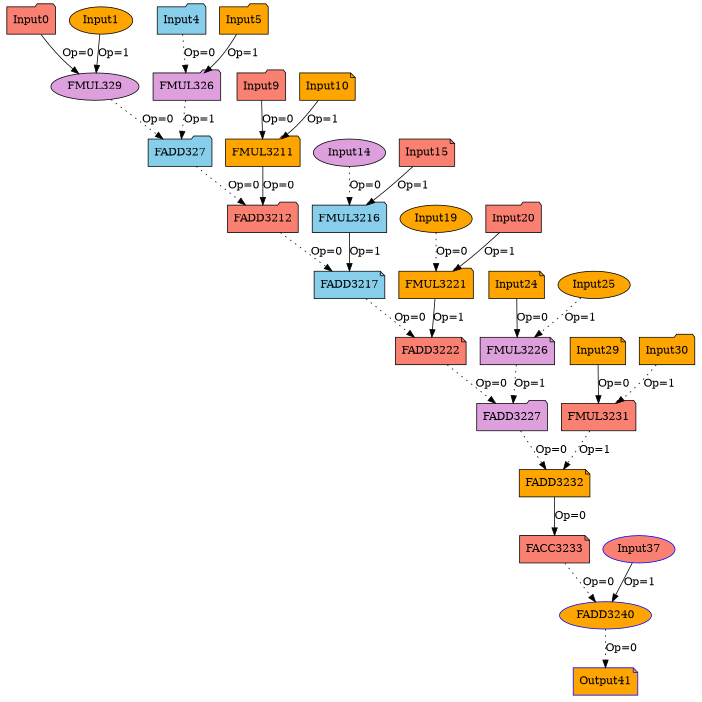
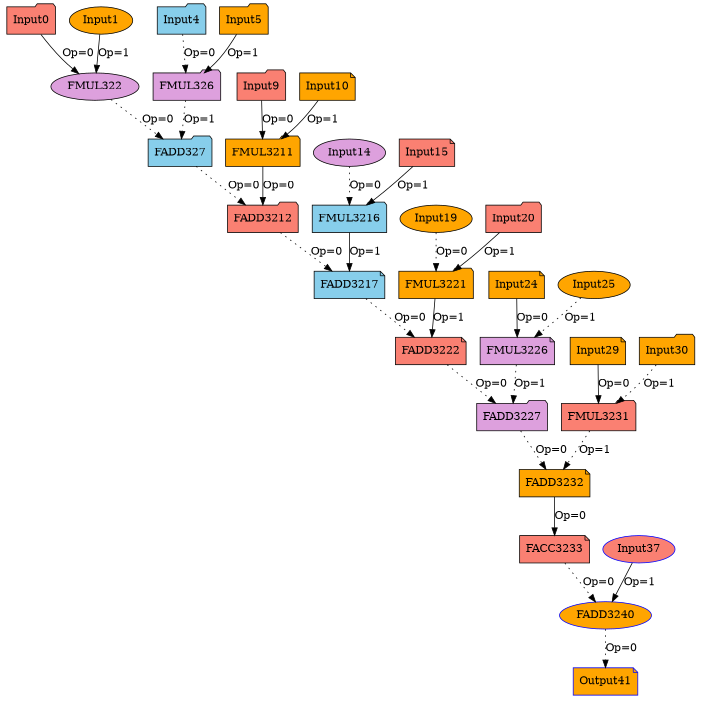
  digraph {
    node [color=black fillcolor=orange opcode=Input shape=folder style=filled]
    edge [color=black operand=0 style=dotted]
    Input0 [fillcolor=salmon offset="0,0" pattern="144,7,144,3,-2876,29" ref_name=conv2d_kernel_0_1]
-   FMUL322 [fillcolor=plum opcode=FMUL32 shape=ellipse label=FMUL329]
+   FMUL322 [fillcolor=plum opcode=FMUL32 shape=ellipse]
    FADD327 [fillcolor=skyblue opcode=FADD32]
    Input1 [offset="0,0" pattern="28,7,28,3,-560,29" ref_name=conv2d_kernel_0_2 shape=ellipse]
    FADD3212 [fillcolor=salmon opcode=FADD32]
    Input4 [fillcolor=skyblue offset="0,4" pattern="144,7,144,3,-2876,29" ref_name=conv2d_kernel_0_1]
    FMUL326 [fillcolor=plum opcode=FMUL32]
    Input5 [offset="0,4" pattern="28,7,28,3,-560,29" ref_name=conv2d_kernel_0_2]
    FADD3217 [fillcolor=skyblue opcode=FADD32 shape=note]
    Input9 [fillcolor=salmon offset="0,8" pattern="144,7,144,3,-2876,29" ref_name=conv2d_kernel_0_1]
    FMUL3211 [opcode=FMUL32]
    Input10 [offset="0,8" pattern="28,7,28,3,-560,29" ref_name=conv2d_kernel_0_2 shape=note]
    FADD3222 [fillcolor=salmon opcode=FADD32 shape=note]
    Input14 [fillcolor=plum offset="0,12" pattern="144,7,144,3,-2876,29" ref_name=conv2d_kernel_0_1 shape=ellipse]
    FMUL3216 [fillcolor=skyblue opcode=FMUL32]
    Input15 [fillcolor=salmon offset="0,12" pattern="28,7,28,3,-560,29" ref_name=conv2d_kernel_0_2 shape=note]
    FADD3227 [fillcolor=plum opcode=FADD32]
    Input19 [offset="0,16" pattern="144,7,144,3,-2876,29" ref_name=conv2d_kernel_0_1 shape=ellipse]
    FMUL3221 [opcode=FMUL32]
    Input20 [fillcolor=salmon offset="0,16" pattern="28,7,28,3,-560,29" ref_name=conv2d_kernel_0_2]
    FADD3232 [opcode=FADD32 shape=note]
    Input24 [offset="0,20" pattern="144,7,144,3,-2876,29" ref_name=conv2d_kernel_0_1 shape=note]
    FMUL3226 [fillcolor=plum opcode=FMUL32 shape=note]
    Input25 [offset="0,20" pattern="28,7,28,3,-560,29" ref_name=conv2d_kernel_0_2 shape=ellipse]
    FACC3233 [acc_first=1 acc_params="0,21,1,1" fillcolor=salmon opcode=FACC32 shape=note]
    Input29 [offset="0,24" pattern="144,7,144,3,-2876,29" ref_name=conv2d_kernel_0_1 shape=note]
    FMUL3231 [fillcolor=salmon opcode=FMUL32]
    Input30 [offset="0,24" pattern="28,7,28,3,-560,29" ref_name=conv2d_kernel_0_2]
    FADD3240 [color=blue opcode=FADD32 shape=ellipse]
    Output41 [color=blue offset="0,0" opcode=Output pattern="0,7,0,3,4,29" ref_name=conv2d_kernel_0_3 shape=note]
    Input37 [color=blue fillcolor=salmon offset="0,0" pattern="0,7,0,3,4,29" ref_name=conv2d_kernel_0_0 shape=ellipse]
    Input0 -> FMUL322 [label="Op=0" style=solid]
    FMUL322 -> FADD327 [label="Op=0"]
    FADD327 -> FADD3212 [label="Op=0"]
    Input1 -> FMUL322 [label="Op=1" operand=1 style=solid]
    FADD3212 -> FADD3217 [label="Op=0"]
    Input4 -> FMUL326 [label="Op=0"]
    FMUL326 -> FADD327 [label="Op=1" operand=1]
    Input5 -> FMUL326 [label="Op=1" operand=1 style=solid]
    FADD3217 -> FADD3222 [label="Op=0"]
    Input9 -> FMUL3211 [label="Op=0" style=solid]
    FMUL3211 -> FADD3212 [label="Op=0" operand=1 style=solid]
    Input10 -> FMUL3211 [label="Op=1" operand=1 style=solid]
    FADD3222 -> FADD3227 [label="Op=0"]
    Input14 -> FMUL3216 [label="Op=0"]
    FMUL3216 -> FADD3217 [label="Op=1" operand=1 style=solid]
    Input15 -> FMUL3216 [label="Op=1" operand=1 style=solid]
    FADD3227 -> FADD3232 [label="Op=0"]
    Input19 -> FMUL3221 [label="Op=0"]
    FMUL3221 -> FADD3222 [label="Op=1" operand=1 style=solid]
    Input20 -> FMUL3221 [label="Op=1" operand=1 style=solid]
    FADD3232 -> FACC3233 [label="Op=0" style=solid]
    Input24 -> FMUL3226 [label="Op=0" style=solid]
    FMUL3226 -> FADD3227 [label="Op=1" operand=1]
    Input25 -> FMUL3226 [label="Op=1" operand=1]
    FACC3233 -> FADD3240 [label="Op=0"]
    Input29 -> FMUL3231 [label="Op=0" style=solid]
    FMUL3231 -> FADD3232 [label="Op=1" operand=1]
    Input30 -> FMUL3231 [label="Op=1" operand=1]
    FADD3240 -> Output41 [label="Op=0"]
    Input37 -> FADD3240 [label="Op=1" operand=1 style=solid]
  }
